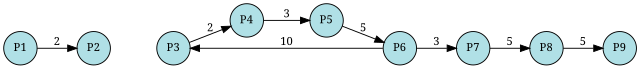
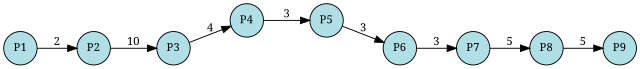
  digraph {
    fontname="Noto Serif"
    rankdir=LR
    splines=true
    node [fillcolor=powderblue fixedsize=true fontcolor=black fontname="Noto Serif" fontsize=12 margin=0 shape=circle style=filled]
    edge [fontcolor=black fontname="Noto Serif" fontsize=12 margin=0]
    n1 [label=P1 width=0.5]
    n2 [label=P2 width=0.5]
    n3 [label=P3 width=0.5]
    n4 [label=P4 width=0.5]
    n5 [label=P5 width=0.5]
    n6 [label=P6 width=0.5]
    n7 [label=P7 width=0.5]
    n8 [label=P8 width=0.5]
    n9 [label=P9 width=0.5]
    subgraph sub_1 {
      rank=same
      n1
    }
    subgraph sub_2 {
      rank=same
      n2
    }
    subgraph sub_3 {
      rank=same
      n3
    }
    subgraph sub_4 {
      rank=same
      n4
    }
    subgraph sub_5 {
      rank=same
      n5
    }
    subgraph sub_6 {
      rank=same
      n6
    }
    subgraph sub_7 {
      rank=same
      n7
    }
    subgraph sub_8 {
      rank=same
      n8
    }
    subgraph sub_9 {
      rank=same
      n9
    }
    n1 -> n2 [label=2]
-   n6 -> n3 [label=10]
-   n3 -> n4 [label=2]
+   n2 -> n3 [label=10]
+   n3 -> n4 [label=4]
    n4 -> n5 [label=3]
-   n5 -> n6 [label=5]
+   n5 -> n6 [label=3]
    n6 -> n7 [label=3]
    n7 -> n8 [label=5]
    n8 -> n9 [label=5]
  }
